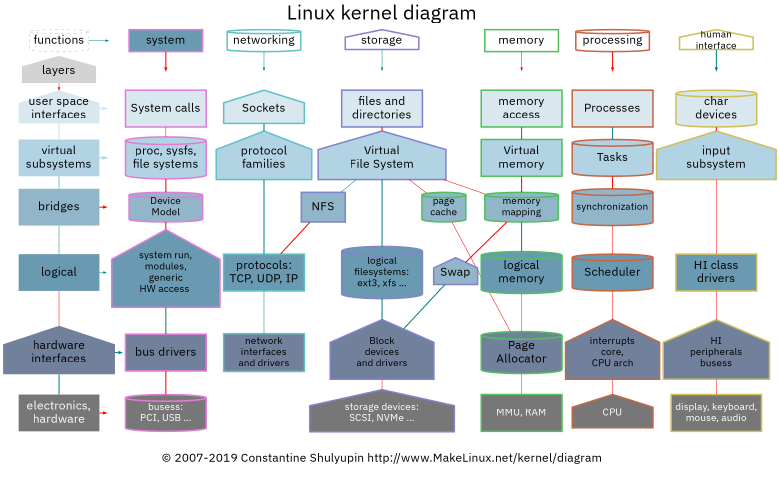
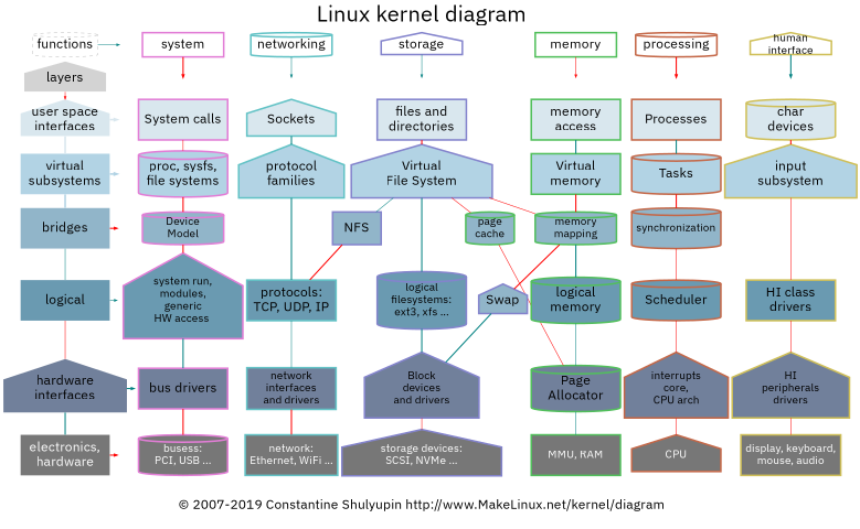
  digraph {
    fontname="IBM Plex Sans"
    newrank=true
    nodesep=0.1
    ranksep=0.1
    splines=false
    node [fixedsize=true fontname="IBM Plex Sans" fontsize=24 style="filled,setlinewidth(3)" shape=box]
    edge [arrowhead=none arrowsize=0.5 fontname="IBM Plex Sans" labelfontname=Ubuntu style=bold weight=10 color=red]
    system_ [color="#e27dd6ff" height=0 style=invis width=0 shape=""]
-   system [color="#e27dd6ff" fillcolor="#6a9ab1" height=0.6 row=func width=2]
+   system [color="#e27dd6ff" fillcolor=white height=0.6 row=func width=2]
    n3 [color="#e27dd6ff" fillcolor="#d9e7ee" height=1 label="System calls" row=usr width=2.2]
    n4 [color="#e27dd6ff" fillcolor="#b2d3e4" fixedsize=false height=1 label="proc, sysfs,\nfile systems" shape=cylinder width=2.2]
    n5 [color="#e27dd6ff" fillcolor="#91b5c9" fontsize=20 height=0.8 label="Device\nModel" shape=cylinder width=2]
    n6 [color="#e27dd6ff" fillcolor="#6a9ab1" fixedsize=false fontsize=20 height=1 label="system run,\nmodules,\ngeneric\nHW access " shape=house width=2.2]
    n7 [color="#e27dd6ff" fillcolor="#71809b" fixedsize=false height=1 label="bus drivers" width=2.2]
    n8 [color="#e27dd6ff" fillcolor="#777777" fixedsize=false fontcolor=white fontsize=20 height=1 label="busess:\nPCI, USB ..." row=chip shape=cylinder width=2.2]
    networking_ [color="#61c2c5" height=0 style=invis width=0 shape=""]
    networking [color="#61c2c5" fillcolor=white height=0.6 row=func shape=cylinder width=2]
    n11 [color="#61c2c5" fillcolor="#d9e7ee" height=1 label=Sockets row=usr shape=house width=2.2]
    n12 [color="#61c2c5" fillcolor="#b2d3e4" fixedsize=false height=1 label="protocol\nfamilies" shape=house width=2.2]
    n13 [color="#61c2c5" fillcolor="#6a9ab1" fixedsize=false height=1 label="protocols:\nTCP, UDP, IP" width=2.2]
    n14 [color="#61c2c5" fillcolor="#71809b" fixedsize=false fontsize=20 height=1 label="network\ninterfaces\nand drivers" width=2.2]
+   n15 [color="#61c2c5" fillcolor="#777777" fixedsize=false fontcolor=white fontsize=20 height=1 label="network:\nEthernet, WiFi ..." row=chip width=2.2]
    n16 [color="#8383cc" fillcolor="#91b5c9" height=0.8 label=NFS width=1.2]
    storage_ [color="#8383cc" height=0 style=invis width=0 shape=""]
    storage [color="#8383cc" fillcolor=white height=0.6 row=func shape=house width=2]
    n19 [color="#8383cc" fillcolor="#d9e7ee" height=1 label="files and\ndirectories" row=usr width=2.2]
    n20 [color="#8383cc" fillcolor="#b2d3e4" fixedsize=false height=1 label="Virtual\nFile System" shape=house width=2.2]
    n21 [color="#8383cc" fillcolor="#6a9ab1" fixedsize=false fontsize=20 height=1 label="logical\nfilesystems:\next3, xfs ..." shape=cylinder width=2.2]
    n22 [color="#51bf5b" fillcolor="#91b5c9" fontsize=20 height=0.8 label="page\ncache" shape=cylinder width=1.2]
    n23 [color="#51bf5b" fillcolor="#91b5c9" fontsize=20 height=0.8 label="memory\nmapping" shape=cylinder width=2]
    n24 [color="#8383cc" fillcolor="#71809b" fixedsize=false fontsize=20 height=1 label="Block\ndevices\nand drivers" shape=house width=2.2]
    n25 [color="#51bf5b" fillcolor="#71809b" fixedsize=false height=1 label="Page\nAllocator" shape=cylinder width=2.2]
    n26 [color="#8383cc" fillcolor="#777777" fixedsize=false fontcolor=white fontsize=20 height=1 label="storage devices:\nSCSI, NVMe ..." row=chip shape=house width=2.2]
    n27 [color="#8383cc" fillcolor="#91b5c9" height=0.8 label=Swap shape=house width=1.2]
    processing_ [color="#c46747" height=0 style=invis width=0 shape=""]
    processing [color="#c46747" fillcolor=white height=0.6 row=func shape=cylinder width=2]
    n30 [color="#c46747" fillcolor="#d9e7ee" height=1 label=Processes row=usr width=2.2]
    Tasks [color="#c46747" fillcolor="#b2d3e4" fixedsize=false height=1 shape=cylinder width=2.2]
    n32 [color="#c46747" fillcolor="#91b5c9" fontsize=20 height=1 label=synchronization shape=cylinder width=2.2]
    n33 [color="#c46747" fillcolor="#6a9ab1" fixedsize=false height=1 label=Scheduler shape=cylinder width=2.2]
    n34 [color="#c46747" fillcolor="#71809b" fixedsize=false fontsize=20 height=1 label="interrupts\ncore,\nCPU arch" shape=house width=2.2]
    CPU [color="#c46747" fillcolor="#777777" fixedsize=false fontcolor=white fontsize=20 height=1 row=chip shape=house width=2.2]
    HI_ [color="#cfbf57ff" height=0 style=invis width=0 shape=""]
    n37 [color="#cfbf57ff" fillcolor=white fontsize=20 height=0.6 label="human\ninterface" row=func shape=house width=2]
    n38 [color="#cfbf57ff" fillcolor="#d9e7ee" height=1 label="char\ndevices" row=usr shape=cylinder width=2.2]
    n39 [color="#cfbf57ff" fillcolor="#b2d3e4" fixedsize=false height=1 label="input\nsubsystem" shape=house width=2.2]
    n40 [color="#cfbf57ff" fillcolor="#6a9ab1" fixedsize=false height=1 label="HI class\ndrivers" width=2.2]
-   n41 [color="#cfbf57ff" fillcolor="#71809b" fixedsize=false fontsize=20 height=1 label="HI\nperipherals\nbusess" shape=house width=2.2]
+   n41 [color="#cfbf57ff" fillcolor="#71809b" fixedsize=false fontsize=20 height=1 label="HI\nperipherals\ndrivers" shape=house width=2.2]
    n42 [color="#cfbf57ff" fillcolor="#777777" fixedsize=false fontcolor=white fontsize=20 height=1 label="display, keyboard,\nmouse, audio" row=chip width=2.2]
    memory [color="#51bf5b" fillcolor=white height=0.6 row=func width=2]
    functions_ [height=0 style=invis width=0 shape=""]
    functions [color=gray fillcolor=gray height=0.6 row=func shape=cylinder style=dashed width=1.6]
    usr_ [height=0 style=invis width=0 shape=""]
    n47 [fillcolor="#d9e7eeff" height=1 label="user space\ninterfaces" row=usr shape=house style="filled,setlinewidth(0)" width=2.2]
    n48 [color="#51bf5b" fillcolor="#d9e7ee" height=1 label="memory\naccess" row=usr width=2.2]
    memory_ [height=0 style=invis width=0 shape=""]
    D0 [height=0 style=invis width=0 shape=""]
    n51 [fillcolor="#b2d3e4" fixedsize=false height=1 label="virtual\nsubsystems" style="filled,setlinewidth(0)" width=2.2]
    n52 [color="#51bf5b" fillcolor="#b2d3e4" fixedsize=false height=1 label="Virtual\nmemory" width=2.2]
    E0 [height=0 style=invis width=0 shape=""]
    bridges [fillcolor="#91b5c9" fixedsize=false height=1 style="filled,setlinewidth(0)" width=2.2]
    F0 [height=0 style=invis width=0 shape=""]
    logical [fillcolor="#6a9ab1" fixedsize=false height=1 style="filled,setlinewidth(0)" width=2.2]
    n57 [color="#51bf5b" fillcolor="#6a9ab1" fixedsize=false height=1 label="logical\nmemory" shape=cylinder width=2.2]
    G0 [height=0 style=invis width=0 shape=""]
    n59 [fillcolor="#71809b" fixedsize=false height=1 label="hardware\ninterfaces" shape=house style="filled,setlinewidth(0)" width=2.2]
    H0 [height=0 style=invis width=0 shape=""]
    n61 [fillcolor="#777777" fixedsize=false fontcolor=white height=1 label="electronics,\nhardware" row=chip style="filled,setlinewidth(0)" width=2.2]
    n62 [color="#51bf5b" fillcolor="#777777" fixedsize=false fontcolor=white fontsize=20 height=1 label="MMU, RAM" row=chip width=2.2]
    n63 [fixedsize=false height=1 label="© 2007-2019 Constantine Shulyupin http://www.MakeLinux.net/kernel/diagram" shape=plaintext width=2.2 style=""]
    layers [fillcolor=lightgray fixedsize=false height=0.1 shape=house style="filled,setlinewidth(0)" width=0.5]
    n65 [fixedsize=false fontsize=40 height=1 label="Linux kernel diagram" shape=plain width=2.2 style=""]
    subgraph sub_1 {
      system_
      system
      n3
      n4
      n5
      n6
      n7
      n8
    }
    subgraph sub_2 {
      networking_
      networking
      n11
      n12
      n13
      n14
+     n15
      n16
    }
    subgraph sub_3 {
      n16
      storage_
      storage
      n19
      n20
      n21
      n22
      n23
      n24
      n25
      n26
      n27
    }
    subgraph sub_4 {
      processing_
      processing
      n30
      Tasks
      n32
      n33
      n34
      CPU
    }
    subgraph sub_5 {
      HI_
      n37
      n38
      n39
      n40
      n41
      n42
    }
    subgraph sub_6 {
      rank=same
      system
      networking
      storage
      processing
      n37
      memory
      functions_
      functions
    }
    subgraph sub_7 {
      rank=same
      n3
      n11
      n19
      n30
      n38
      usr_
      n47
      n48
    }
    subgraph sub_8 {
      system_
      n3
      networking_
      n11
      storage_
      n19
      processing_
      n30
      HI_
      n38
      n48
      memory_
    }
    subgraph sub_9 {
      rank=same
      n4
      n12
      n20
      Tasks
      n39
      D0
      n51
      n52
    }
    subgraph sub_10 {
      rank=same
      n5
      n16
      n23
      n32
      E0
      bridges
    }
    subgraph sub_11 {
      rank=same
      n6
      n13
      n21
      n33
      n40
      F0
      logical
      n57
    }
    subgraph sub_12 {
      rank=same
      n7
      n14
      n24
      n25
      n34
      n41
      G0
      n59
    }
    subgraph sub_13 {
      rank=same
      n8
+     n15
      n26
      CPU
      n42
      H0
      n61
      n62
    }
    subgraph sub_14 {
      n22
      n23
      n25
      n27
      memory
      n48
      memory_
      n52
      n57
      n62
    }
    system_ -> n3 [style=invis color=""]
    system -> system_ [row=func arrowhead=""]
    system -> networking [style=invis weight=1 color=""]
    n3 -> n4 [style=solid]
    n4 -> n5
    n5 -> n6
    n6 -> n7 [color=teal]
    n7 -> n8
    networking_ -> n11 [style=invis color=""]
    networking -> networking_ [color=teal row=func style=solid arrowhead=""]
    networking -> storage [style=invis weight=1 color=""]
    n11 -> n12 [color=teal]
    n12 -> n13 [color=teal]
    n13 -> n14 [color=teal style=solid]
+   n14 -> n15
    n16 -> n13 [weight=0]
    storage_ -> n19 [style=invis color=""]
    storage -> storage_ [color=teal row=func style=solid arrowhead=""]
    storage -> memory [style=invis weight=1 color=""]
    n19 -> n20
    n20 -> n16 [color=teal style=solid weight=0]
    n20 -> n21 [color=teal]
    n20 -> n22 [style=solid weight=0]
    n20 -> n23 [style=solid weight=0]
    n21 -> n24 [color=teal]
    n22 -> n25 [style=solid weight=0]
    n23 -> n27 [weight=0]
    n23 -> n57 [color=teal]
    n24 -> n26 [style=solid]
    n25 -> n62 [color=teal style=solid]
    n26 -> n63 [style=invis weight="" color=""]
    n27 -> n24 [color=teal weight=0]
    processing_ -> n30 [style=invis color=""]
    processing -> processing_ [row=func arrowhead=""]
    processing -> n37 [style=invis weight=1 color=""]
    n30 -> Tasks [color=teal]
    Tasks -> n32
    n32 -> n33 [style=solid]
    n33 -> n34 [style=solid]
    n34 -> CPU [style=solid]
    HI_ -> n38 [style=invis color=""]
    n37 -> HI_ [color=teal row=func arrowhead=""]
    n38 -> n39
    n39 -> n40 [style=solid]
    n40 -> n41 [style=solid]
    n41 -> n42 [style=solid]
    memory -> processing [style=invis weight=1 color=""]
    memory -> memory_ [row=func style=solid arrowhead=""]
    functions_ -> system [style=invis weight=1 color=""]
    functions -> functions_ [color=teal style=solid arrowhead="" weight=""]
    functions -> layers [style=invis color=""]
    n47 -> usr_ [color="#d9e7eeff" minlen=2 style="filled,setlinewidth(3)" arrowhead=""]
    n47 -> n51 [color="#d9e7eeff" style="filled,setlinewidth(3)"]
    n48 -> n52 [color=teal]
    memory_ -> n48 [style=invis color=""]
    n51 -> D0 [color="#b2d3e4" minlen=2 style="filled,setlinewidth(3)" arrowhead=""]
    n51 -> bridges [color="#b2d3e4" style="filled,setlinewidth(3)"]
    n52 -> n23
    bridges -> E0 [minlen=2 arrowhead="" weight=""]
    bridges -> logical [color=teal style=solid]
    logical -> F0 [color=teal minlen=2 row=logical style=solid arrowhead="" weight=""]
    logical -> n59 [row=logical style=solid]
    n57 -> n25 [color=teal style=solid]
    n59 -> G0 [color=teal minlen=2 row=HWI arrowhead="" weight=""]
    n59 -> n61 [color=teal row=HWI]
    n61 -> H0 [minlen=2 row=chip arrowhead="" weight=""]
    layers -> n47 [style=solid arrowhead=""]
    n65 -> storage [style=invis color=""]
  }
